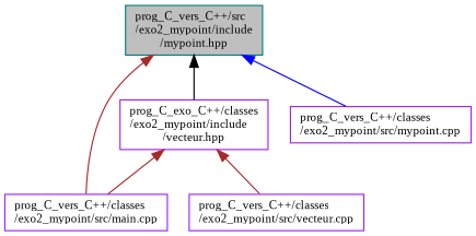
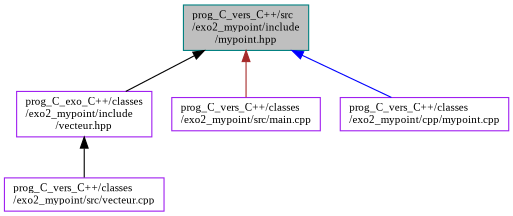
  digraph {
    fontname="Liberation Serif"
    node [color=purple fillcolor=white fontname="Liberation Serif" fontsize=10 shape=record style=filled]
    edge [color=black dir=back fontname="Liberation Serif" fontsize=10 labelfontname=Helvetica labelfontsize=10 style=solid]
    n1 [color=teal fillcolor=grey75 fontcolor=black height=0.2 label="prog_C_vers_C++/src\l/exo2_mypoint/include\l/mypoint.hpp" width=0.4]
    n2 [height=0.2 label="prog_C_exo_C++/classes\l/exo2_mypoint/include\l/vecteur.hpp" width=0.4]
    n3 [height=0.2 label="prog_C_vers_C++/classes\l/exo2_mypoint/src/main.cpp" width=0.4]
-   n4 [height=0.2 label="prog_C_vers_C++/classes\l/exo2_mypoint/src/mypoint.cpp" width=0.4]
+   n4 [height=0.2 label="prog_C_vers_C++/classes\l/exo2_mypoint/cpp/mypoint.cpp" width=0.4]
    n5 [height=0.2 label="prog_C_vers_C++/classes\l/exo2_mypoint/src/vecteur.cpp" width=0.4]
    n1 -> n2
    n1 -> n3 [color=brown]
    n1 -> n4 [color=blue]
-   n2 -> n3 [color=brown]
-   n2 -> n5 [color=brown]
+   n2 -> n5
  }
